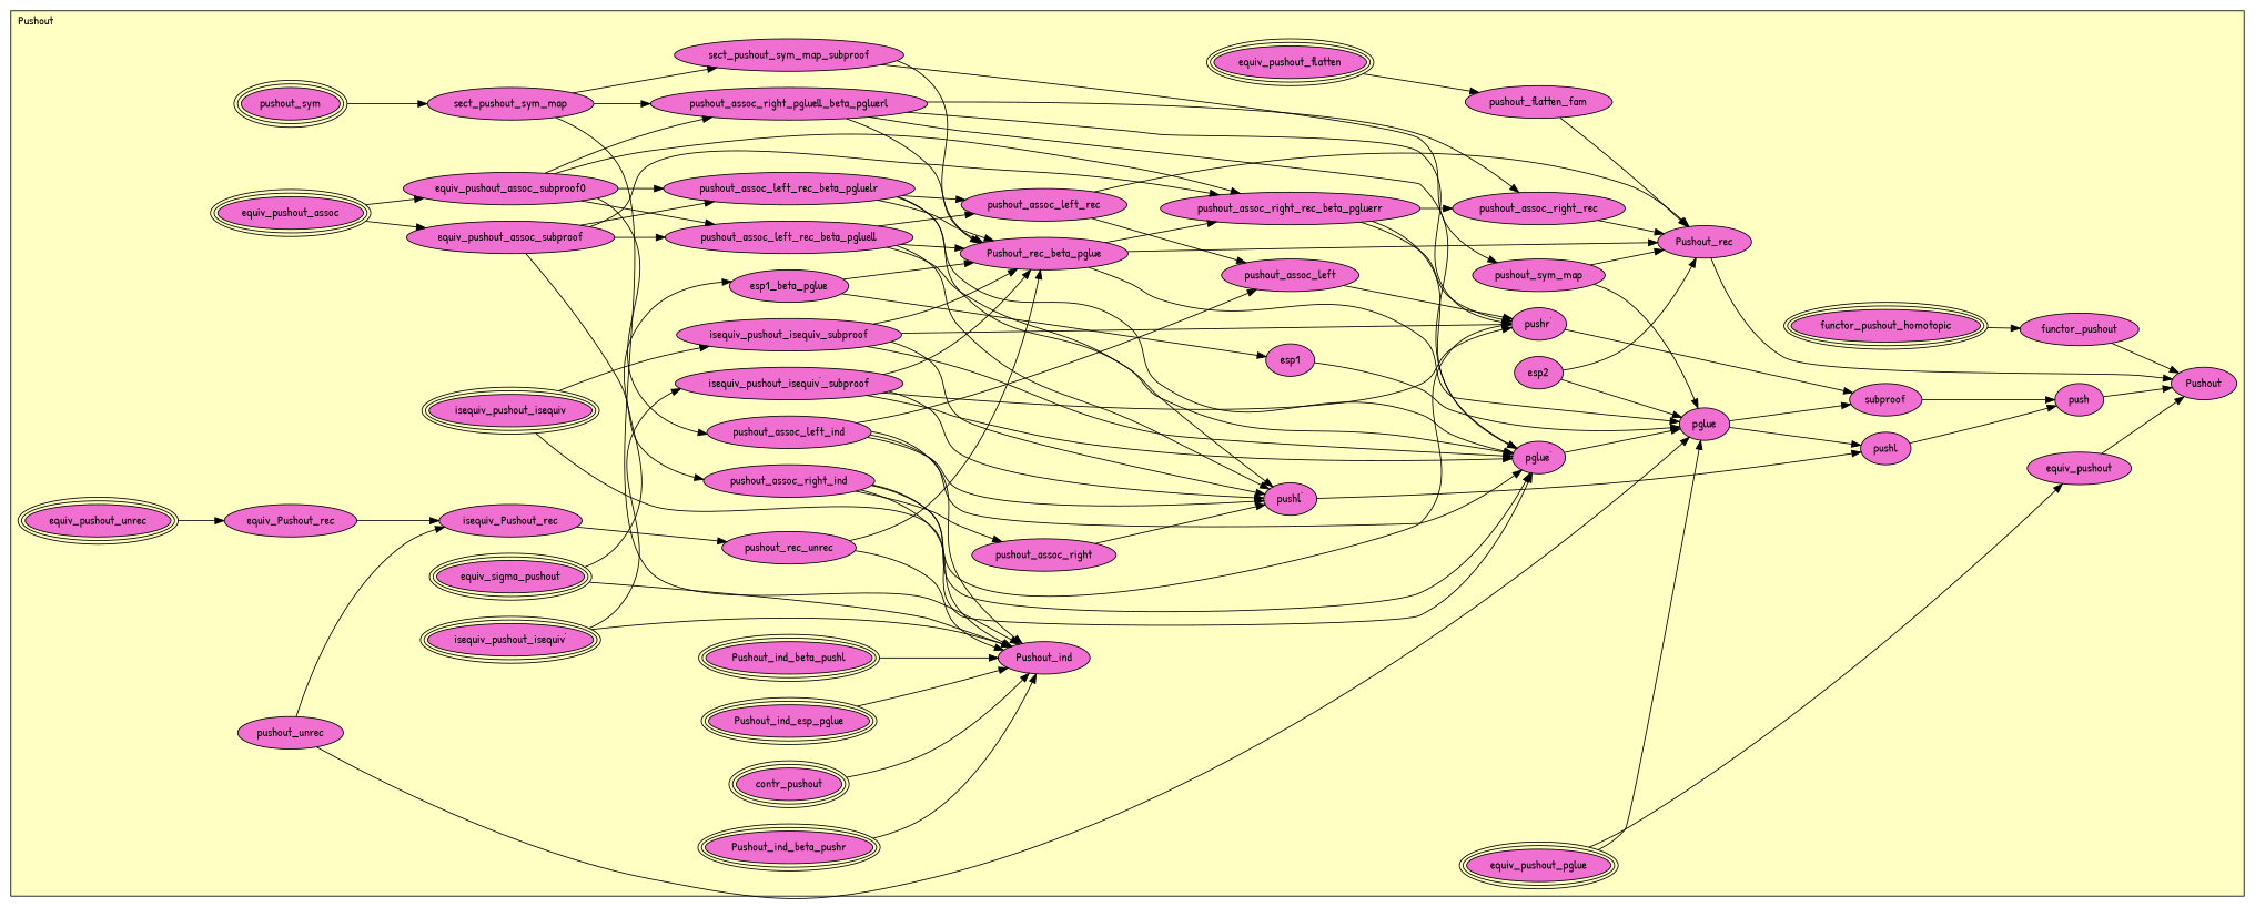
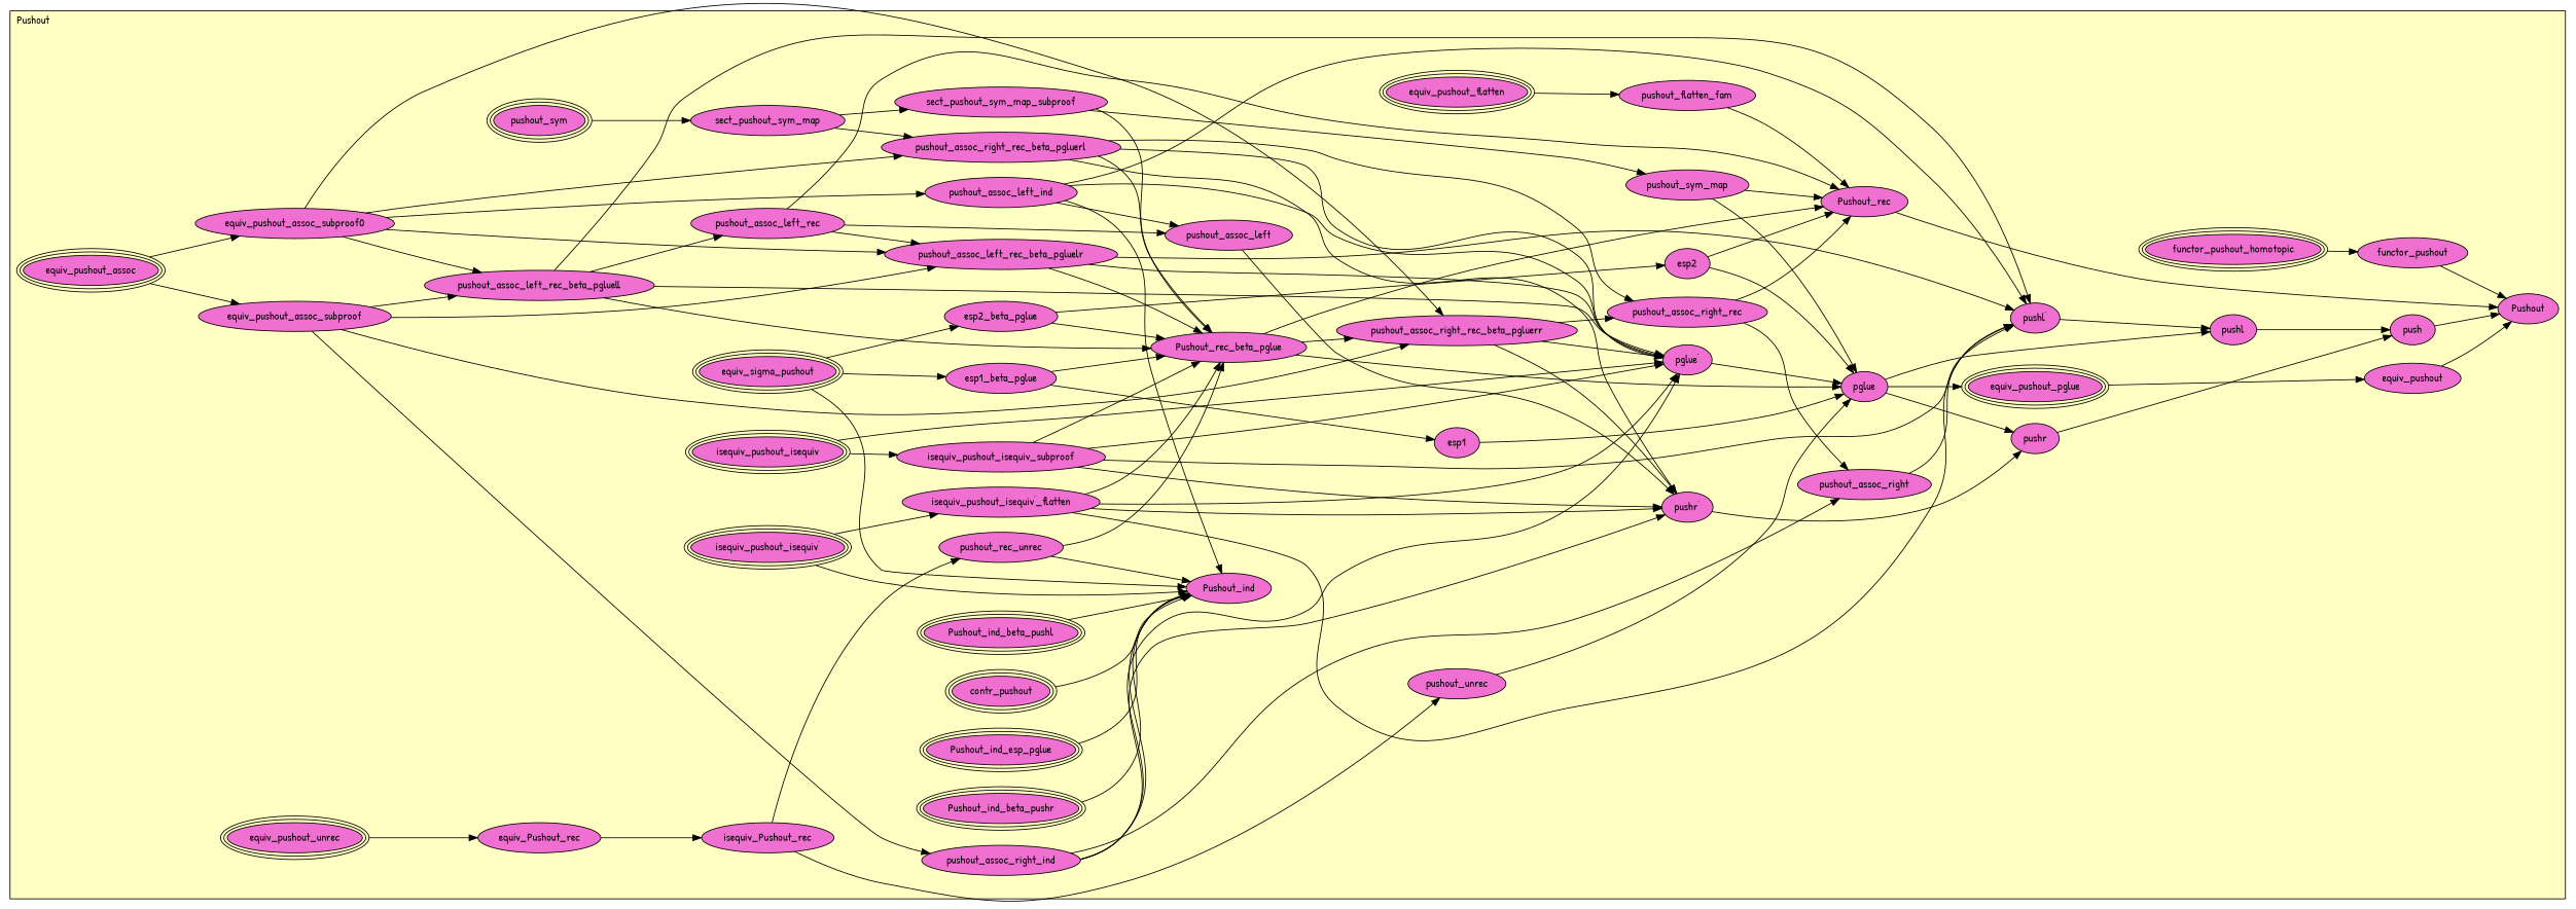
  digraph {
    fontname="Patrick Hand"
    rankdir=LR
    node [fillcolor="#F070D1" fontname="Patrick Hand" style=filled]
    edge [fontname="Patrick Hand"]
    n1 [label=equiv_pushout_flatten peripheries=3]
    n2 [label=pushout_flatten_fam]
    n3 [label="isequiv_pushout_isequiv'" peripheries=3]
-   n4 [label="isequiv_pushout_isequiv'_subproof"]
+   n4 [label="isequiv_pushout_isequiv'_flatten"]
    n5 [label=isequiv_pushout_isequiv peripheries=3]
    n6 [label=isequiv_pushout_isequiv_subproof]
    n7 [label=equiv_pushout_assoc peripheries=3]
    n8 [label=equiv_pushout_assoc_subproof0]
    n9 [label=equiv_pushout_assoc_subproof]
    n10 [label=pushout_assoc_right_rec_beta_pgluerr]
-   n11 [label=pushout_assoc_right_pgluell_beta_pgluerl]
+   n11 [label=pushout_assoc_right_rec_beta_pgluerl]
    n12 [label=pushout_assoc_right_rec]
    n13 [label=pushout_assoc_right_ind]
    n14 [label=pushout_assoc_right]
    n15 [label=pushout_assoc_left_rec_beta_pgluelr]
    n16 [label=pushout_assoc_left_rec_beta_pgluell]
    n17 [label=pushout_assoc_left_rec]
    n18 [label=pushout_assoc_left_ind]
    n19 [label=pushout_assoc_left]
    n20 [label=equiv_sigma_pushout peripheries=3]
+   n21 [label=esp2_beta_pglue]
    n22 [label=esp2]
    n23 [label=esp1_beta_pglue]
    n24 [label=esp1]
    n25 [label=contr_pushout peripheries=3]
    n26 [label=equiv_pushout_pglue peripheries=3]
    n27 [label=equiv_pushout]
    n28 [label=functor_pushout_homotopic peripheries=3]
    n29 [label=functor_pushout]
    n30 [label=pushout_sym peripheries=3]
    n31 [label=sect_pushout_sym_map]
    n32 [label=sect_pushout_sym_map_subproof]
    n33 [label=pushout_sym_map]
    n34 [label=equiv_pushout_unrec peripheries=3]
    n35 [label=equiv_Pushout_rec]
    n36 [label=isequiv_Pushout_rec]
    n37 [label=pushout_rec_unrec]
    n38 [label=pushout_unrec]
    n39 [label=Pushout_rec_beta_pglue]
    n40 [label=Pushout_rec]
    n41 [label=Pushout_ind_esp_pglue peripheries=3]
    n42 [label=Pushout_ind_beta_pushr peripheries=3]
    n43 [label=Pushout_ind_beta_pushl peripheries=3]
    n44 [label=Pushout_ind]
    n45 [label="pglue'"]
    n46 [label="pushr'"]
    n47 [label="pushl'"]
    n48 [label=pglue]
-   n49 [label=subproof]
+   n49 [label=pushr]
    n50 [label=pushl]
    n51 [label=push]
    n52 [label=Pushout]
    subgraph cluster_1 {
      fillcolor="#FFFFC3"
      label=Pushout
      labeljust=l
      style=filled
      n1
      n2
      n3
      n4
      n5
      n6
      n7
      n8
      n9
      n10
      n11
      n12
      n13
      n14
      n15
      n16
      n17
      n18
      n19
      n20
+     n21
      n22
      n23
      n24
      n25
      n26
      n27
      n28
      n29
      n30
      n31
      n32
      n33
      n34
      n35
      n36
      n37
      n38
      n39
      n40
      n41
      n42
      n43
      n44
      n45
      n46
      n47
      n48
      n49
      n50
      n51
      n52
    }
    n1 -> n2
    n2 -> n40
    n3 -> n4
    n3 -> n44
    n4 -> n39
    n4 -> n45
    n4 -> n46
    n4 -> n47
    n5 -> n6
    n5 -> n45
    n6 -> n39
    n6 -> n45
    n6 -> n46
    n6 -> n47
    n7 -> n8
    n7 -> n9
    n8 -> n10
    n8 -> n11
    n8 -> n15
    n8 -> n16
    n8 -> n18
    n9 -> n10
    n9 -> n13
    n9 -> n15
    n9 -> n16
    n10 -> n12
    n10 -> n45
    n10 -> n46
    n11 -> n12
    n11 -> n39
    n11 -> n45
    n11 -> n46
+   n12 -> n14
    n12 -> n40
    n13 -> n14
    n13 -> n44
    n13 -> n45
    n13 -> n46
    n14 -> n47
-   n15 -> n17
+   n17 -> n15
    n15 -> n39
    n15 -> n45
    n15 -> n47
    n16 -> n17
    n16 -> n39
    n16 -> n45
    n16 -> n47
    n17 -> n19
    n17 -> n40
    n18 -> n19
    n18 -> n44
    n18 -> n45
    n18 -> n47
    n19 -> n46
+   n20 -> n21
    n20 -> n23
    n20 -> n44
+   n21 -> n22
+   n21 -> n39
    n22 -> n40
    n22 -> n48
    n23 -> n24
    n23 -> n39
    n24 -> n48
    n25 -> n44
    n26 -> n27
-   n26 -> n48
+   n48 -> n26
    n27 -> n52
    n28 -> n29
    n29 -> n52
    n30 -> n31
    n31 -> n11
    n31 -> n32
-   n31 -> n44
    n32 -> n33
    n32 -> n39
    n33 -> n40
    n33 -> n48
    n34 -> n35
    n35 -> n36
    n36 -> n37
-   n38 -> n36
+   n36 -> n38
    n37 -> n39
    n37 -> n44
    n38 -> n48
    n39 -> n10
    n39 -> n40
    n39 -> n48
    n40 -> n52
    n41 -> n44
    n42 -> n44
    n43 -> n44
    n45 -> n48
    n46 -> n49
    n47 -> n50
    n48 -> n49
    n48 -> n50
    n49 -> n51
    n50 -> n51
    n51 -> n52
  }
